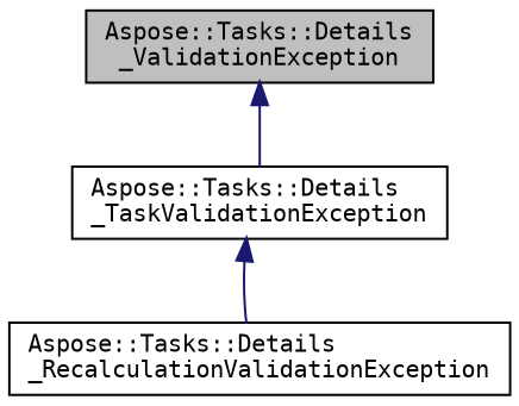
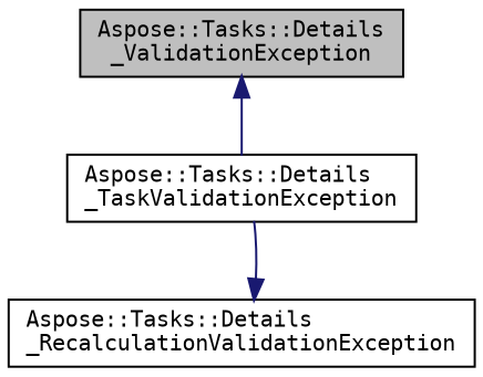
  digraph {
    fontname="DejaVu Sans Mono"
    node [color=black fillcolor=white fontname="DejaVu Sans Mono" fontsize=10 shape=record style=filled]
    edge [color=midnightblue dir=back fontname="DejaVu Sans Mono" fontsize=10 labelfontname=Helvetica labelfontsize=10 style=solid]
    n1 [fillcolor=grey75 fontcolor=black height=0.2 label="Aspose::Tasks::Details\l_ValidationException" width=0.4]
    n2 [height=0.2 label="Aspose::Tasks::Details\l_TaskValidationException" width=0.4]
    n3 [height=0.2 label="Aspose::Tasks::Details\l_RecalculationValidationException" width=0.4]
    n1 -> n2
-   n2 -> n3
+   n3 -> n2
  }
